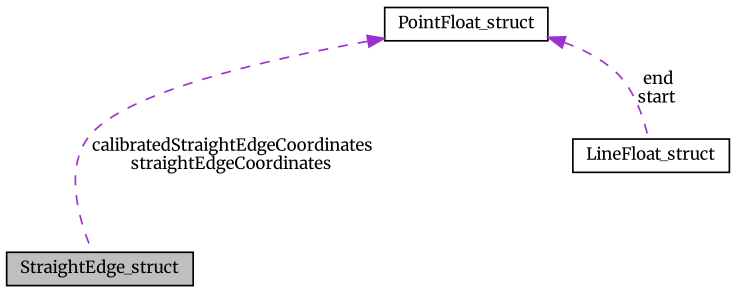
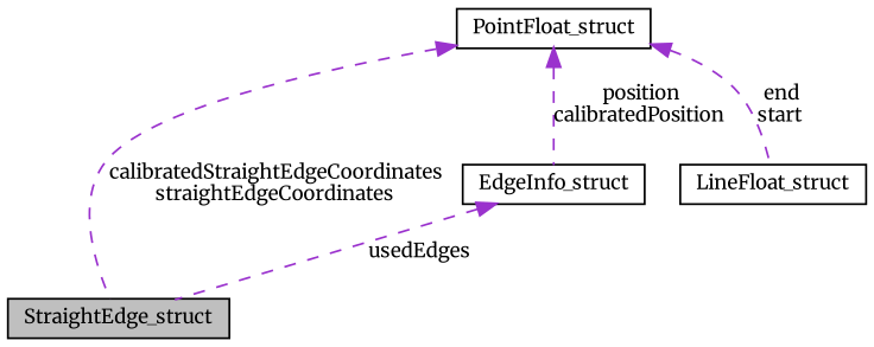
  digraph {
    fontname=Merriweather
    node [color=black fontname=Merriweather fontsize=10 shape=record]
    edge [color=darkorchid3 dir=back fontname=Merriweather fontsize=10 labelfontname=FreeSans labelfontsize=10 style=dashed]
    n1 [fillcolor=grey75 fontcolor=black height=0.2 label=StraightEdge_struct style=filled width=0.4]
+   n2 [height=0.2 label=EdgeInfo_struct width=0.4]
    n3 [height=0.2 label=PointFloat_struct width=0.4]
    n4 [height=0.2 label=LineFloat_struct width=0.4]
+   n2 -> n1 [label=" usedEdges"]
    n3 -> n1 [label=" calibratedStraightEdgeCoordinates\nstraightEdgeCoordinates"]
+   n3 -> n2 [label=" position\ncalibratedPosition"]
    n3 -> n4 [label=" end\nstart"]
  }
